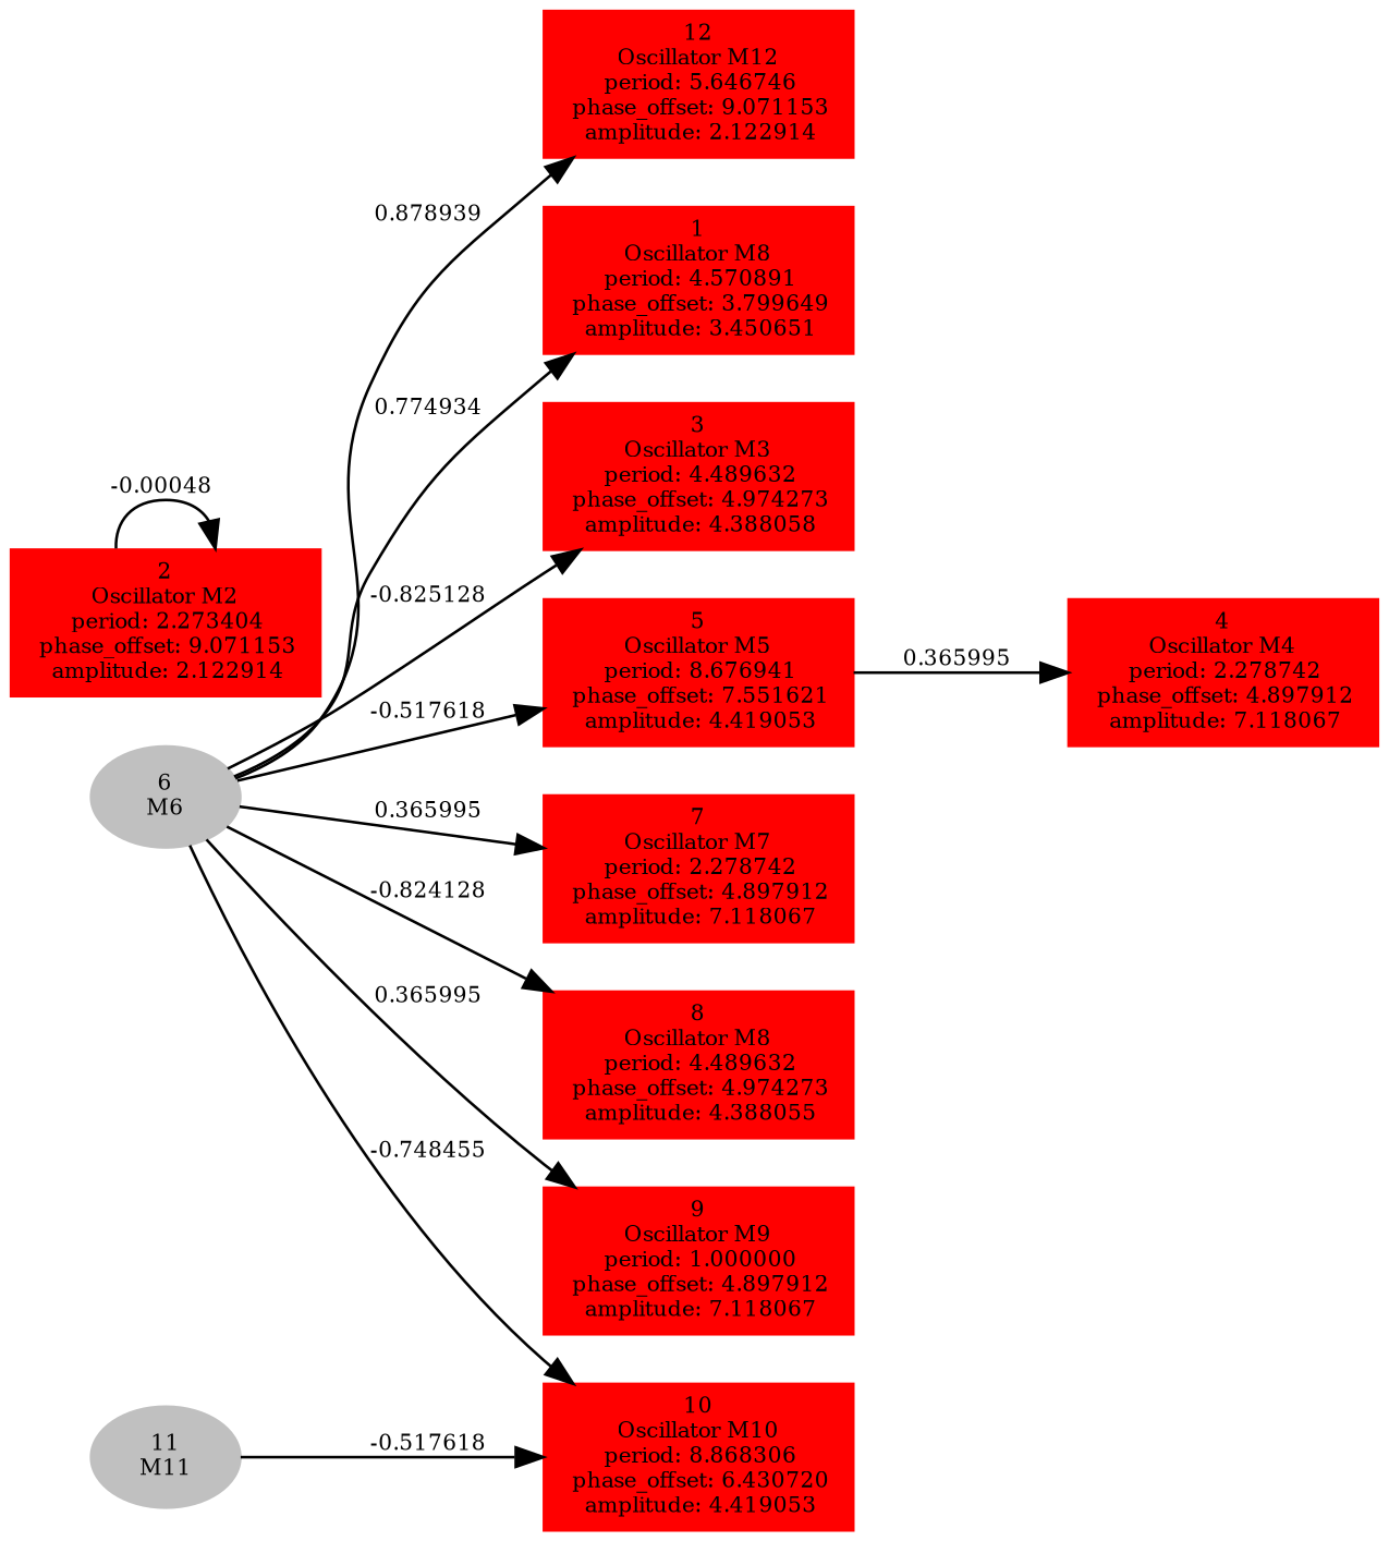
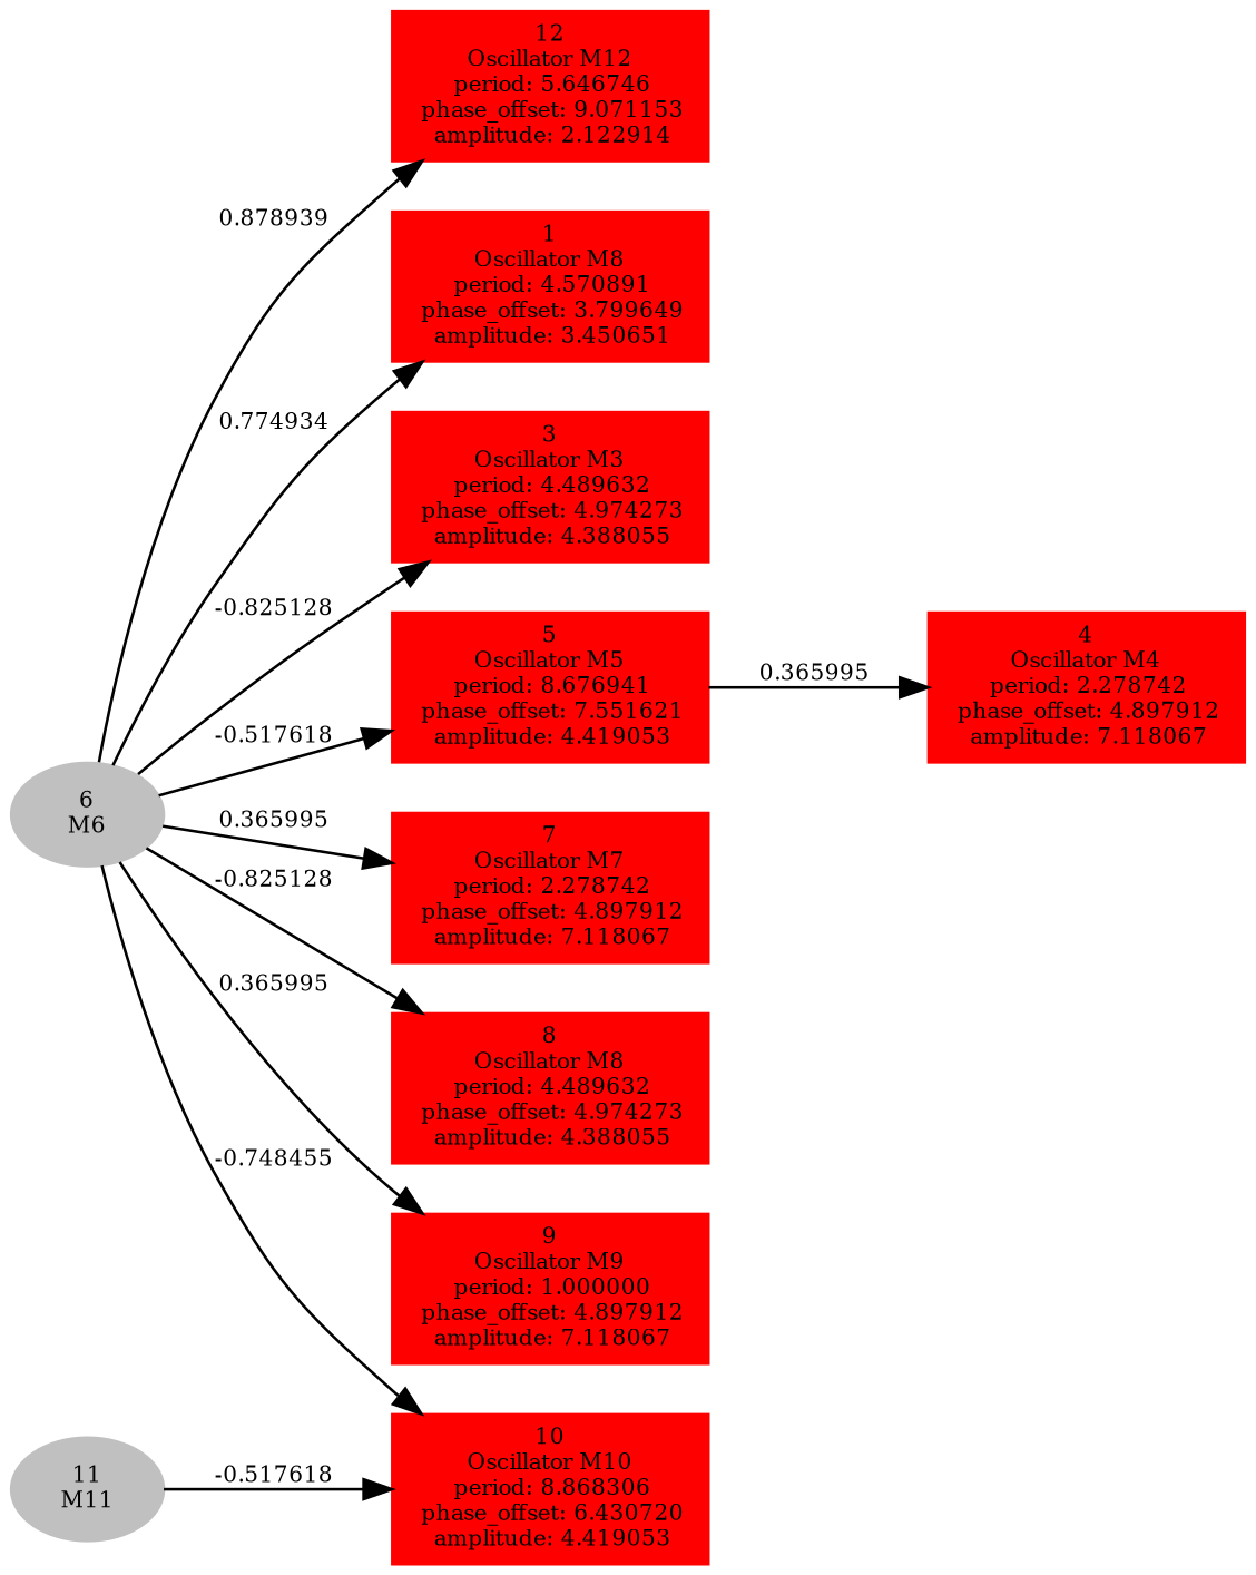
  digraph {
    forcelabels=true
    rankdir=LR
    node [color=red fontsize=8 shape=box style=filled]
    edge [fontsize=8]
    n1 [label=<1<BR />Oscillator M8<BR /> period: 4.570891<BR /> phase_offset: 3.799649<BR /> amplitude: 3.450651>]
-   n2 [label=<2<BR />Oscillator M2<BR /> period: 2.273404<BR /> phase_offset: 9.071153<BR /> amplitude: 2.122914>]
-   n3 [label=<3<BR />Oscillator M3<BR /> period: 4.489632<BR /> phase_offset: 4.974273<BR /> amplitude: 4.388058>]
+   n3 [label=<3<BR />Oscillator M3<BR /> period: 4.489632<BR /> phase_offset: 4.974273<BR /> amplitude: 4.388055>]
    n4 [label=<4<BR />Oscillator M4<BR /> period: 2.278742<BR /> phase_offset: 4.897912<BR /> amplitude: 7.118067>]
    n5 [label=<5<BR />Oscillator M5<BR /> period: 8.676941<BR /> phase_offset: 7.551621<BR /> amplitude: 4.419053>]
    n6 [color=grey label=<6<BR/>M6> shape=""]
    n7 [label=<7<BR />Oscillator M7<BR /> period: 2.278742<BR /> phase_offset: 4.897912<BR /> amplitude: 7.118067>]
    n8 [label=<8<BR />Oscillator M8<BR /> period: 4.489632<BR /> phase_offset: 4.974273<BR /> amplitude: 4.388055>]
    n9 [label=<9<BR />Oscillator M9<BR /> period: 1.000000<BR /> phase_offset: 4.897912<BR /> amplitude: 7.118067>]
    n10 [label=<10<BR />Oscillator M10<BR /> period: 8.868306<BR /> phase_offset: 6.430720<BR /> amplitude: 4.419053>]
    n11 [label=<12<BR />Oscillator M12<BR /> period: 5.646746<BR /> phase_offset: 9.071153<BR /> amplitude: 2.122914>]
    n12 [color=grey label=<11<BR/>M11> shape=""]
-   n2 -> n2 [label="-0.00048 "]
    n5 -> n4 [label="0.365995 "]
    n6 -> n1 [label="0.774934 "]
    n6 -> n3 [label="-0.825128 "]
    n6 -> n5 [label="-0.517618 "]
    n6 -> n7 [label="0.365995 "]
-   n6 -> n8 [label="-0.824128 "]
+   n6 -> n8 [label="-0.825128 "]
    n6 -> n9 [label="0.365995 "]
    n6 -> n10 [label="-0.748455 "]
    n6 -> n11 [label="0.878939 "]
    n12 -> n10 [label="-0.517618 "]
  }
